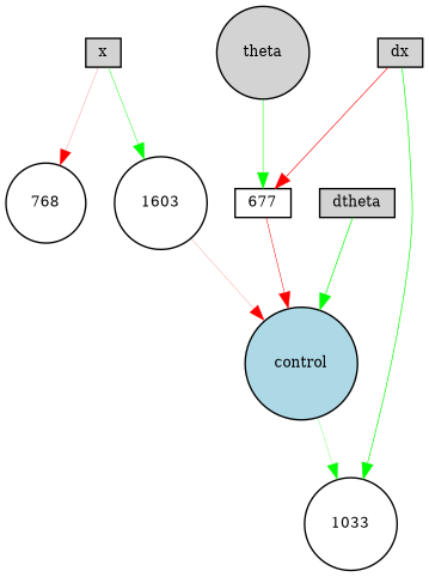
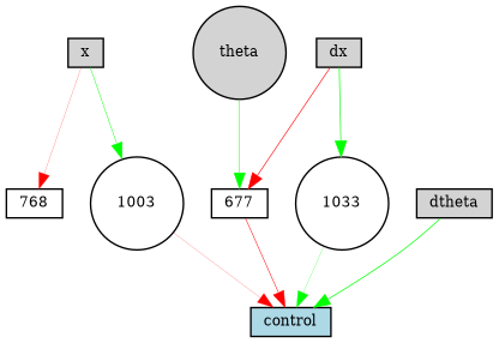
  digraph {
    node [fillcolor=lightgray fontsize=9 shape=circle style=filled]
    edge [color=green style=solid]
    x [height=0.2 shape=box width=0.2]
-   768 [fillcolor=white height=0.2 width=0.2]
-   1003 [fillcolor=white height=0.2 width=0.2 label=1603]
-   control [fillcolor=lightblue height=0.2 width=0.2]
+   768 [fillcolor=white height=0.2 shape=box width=0.2]
+   1003 [fillcolor=white height=0.2 width=0.2]
+   control [fillcolor=lightblue height=0.2 shape=box width=0.2]
    dx [height=0.2 shape=box width=0.2]
    677 [fillcolor=white height=0.2 shape=box width=0.2]
    1033 [fillcolor=white height=0.2 width=0.2]
    theta [height=0.2 width=0.2]
    dtheta [height=0.2 shape=box width=0.2]
    x -> 768 [color=red penwidth=0.1350878389437198]
    x -> 1003 [penwidth=0.32253225785612194]
    1003 -> control [color=red penwidth=0.1203752589458926]
    dx -> 677 [color=red penwidth=0.4451614327909902]
    dx -> 1033 [penwidth=0.47930072158149406]
    677 -> control [color=red penwidth=0.36609738429886507]
-   control -> 1033 [penwidth=0.16592592165347791]
+   1033 -> control [penwidth=0.16592592165347791]
    theta -> 677 [penwidth=0.32553291354191216]
    dtheta -> control [penwidth=0.5050454969319642]
  }
